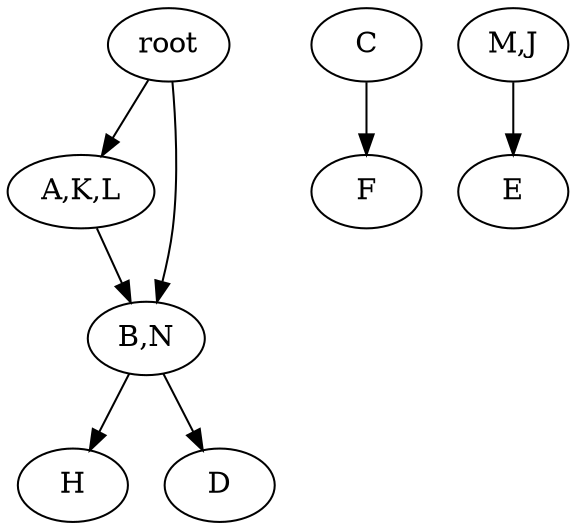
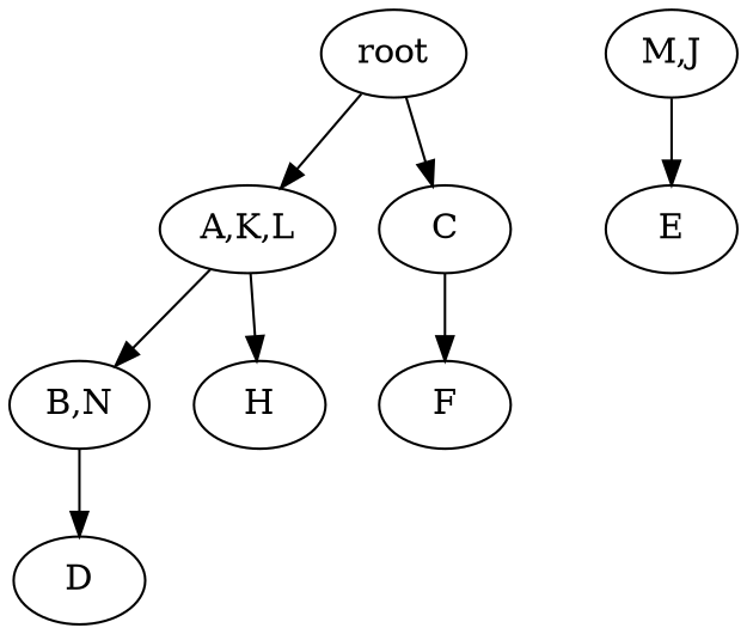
  strict digraph {
    n1 [label=root]
    n2 [label="A,K,L"]
    n3 [label=C]
    n4 [label="B,N"]
    n5 [label=F]
    n6 [label=H]
    n7 [label=D]
    n8 [label="M,J"]
    n9 [label=E]
    n1 -> n2
-   n1 -> n4
+   n1 -> n3
    n2 -> n4
    n3 -> n5
-   n4 -> n6
+   n2 -> n6
    n4 -> n7
    n8 -> n9
  }
